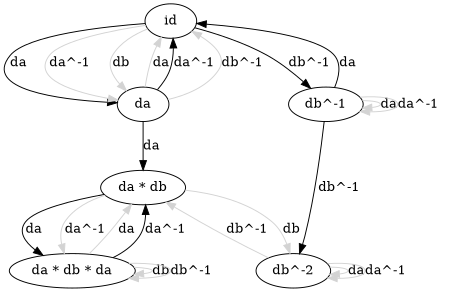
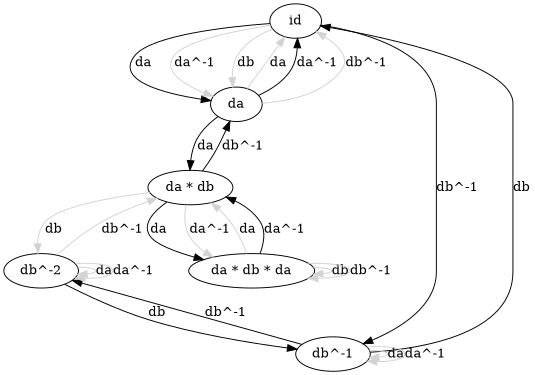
  digraph {
    edge [color=lightgray]
    n1 [label=id]
    n2 [label=da]
    n3 [label="db^-1"]
    n4 [label="da * db"]
    n5 [label="db^-2"]
    n6 [label="da * db * da"]
    n1 -> n2 [label=da color=""]
    n1 -> n2 [label="da^-1"]
    n1 -> n2 [label=db]
    n1 -> n3 [label="db^-1" color=""]
    n2 -> n1 [label=da]
    n2 -> n1 [label="da^-1" color=""]
    n2 -> n1 [label="db^-1"]
    n2 -> n4 [label=da color=""]
-   n3 -> n1 [label=da color=""]
+   n3 -> n1 [label=db color=""]
    n3 -> n3 [label=da]
    n3 -> n3 [label="da^-1"]
    n3 -> n5 [label="db^-1" color=""]
+   n4 -> n2 [label="db^-1" color=""]
    n4 -> n5 [label=db]
    n4 -> n6 [label=da color=""]
    n4 -> n6 [label="da^-1"]
+   n5 -> n3 [label=db color=""]
    n5 -> n4 [label="db^-1"]
    n5 -> n5 [label=da]
    n5 -> n5 [label="da^-1"]
    n6 -> n4 [label=da]
    n6 -> n4 [label="da^-1" color=""]
    n6 -> n6 [label=db]
    n6 -> n6 [label="db^-1"]
  }
